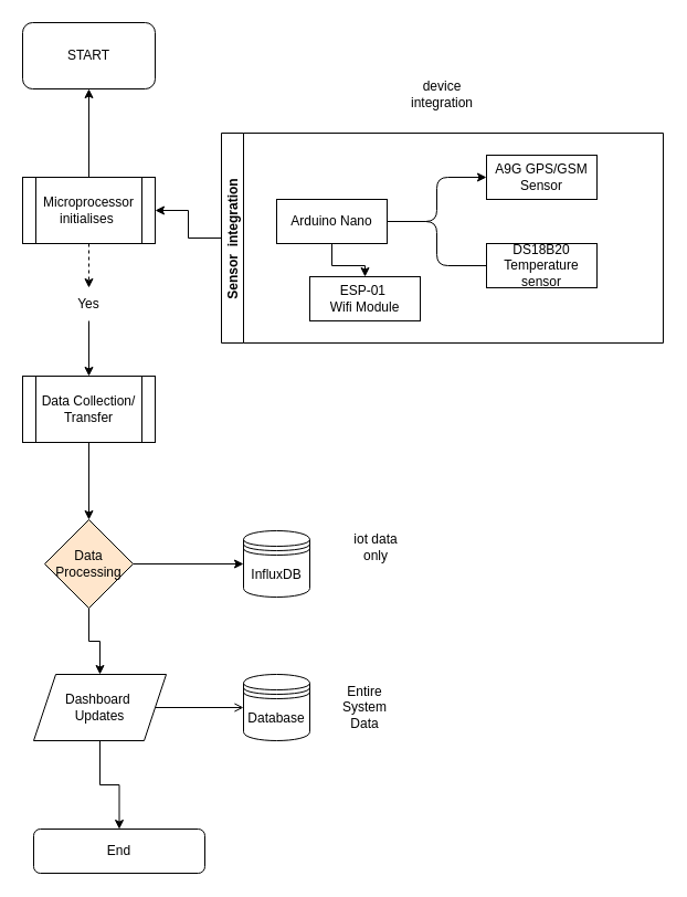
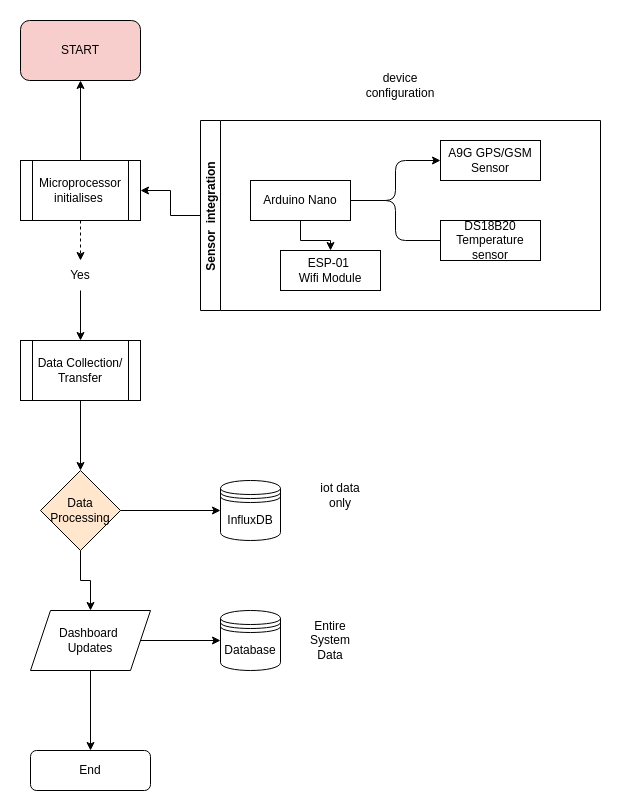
  <mxCell id="0" />
  <mxCell id="1" parent="0" />
- <mxCell id="2" value="START" style="rounded=1;whiteSpace=wrap;html=1;" vertex="1" parent="1"><mxGeometry x="20" y="20" width="120" height="60" as="geometry" /></mxCell>
- <mxCell id="3" value="device integration" style="text;html=1;align=center;verticalAlign=middle;whiteSpace=wrap;rounded=0;" vertex="1" parent="1"><mxGeometry x="370" y="70" width="60" height="30" as="geometry" /></mxCell>
+ <mxCell id="2" value="START" style="rounded=1;whiteSpace=wrap;html=1;fillColor=#f8cecc;" vertex="1" parent="1"><mxGeometry x="20" y="20" width="120" height="60" as="geometry" /></mxCell>
+ <mxCell id="3" value="device configuration" style="text;html=1;align=center;verticalAlign=middle;whiteSpace=wrap;rounded=0;" vertex="1" parent="1"><mxGeometry x="370" y="70" width="60" height="30" as="geometry" /></mxCell>
  <mxCell id="4" value="" style="edgeStyle=orthogonalEdgeStyle;rounded=0;orthogonalLoop=1;jettySize=auto;html=1;" edge="1" parent="1" source="6" target="2"><mxGeometry relative="1" as="geometry" /></mxCell>
  <mxCell id="5" value="" style="edgeStyle=orthogonalEdgeStyle;rounded=0;orthogonalLoop=1;jettySize=auto;html=1;entryX=0.5;entryY=0;entryDx=0;entryDy=0;" edge="1" parent="1" source="17" target="19"><mxGeometry relative="1" as="geometry"><mxPoint x="80" y="330" as="targetPoint" /></mxGeometry></mxCell>
  <mxCell id="6" value="Microprocessor initialises&amp;nbsp;" style="shape=process;whiteSpace=wrap;html=1;backgroundOutline=1;" vertex="1" parent="1"><mxGeometry x="20" y="160" width="120" height="60" as="geometry" /></mxCell>
  <mxCell id="7" value="" style="edgeStyle=orthogonalEdgeStyle;rounded=0;orthogonalLoop=1;jettySize=auto;html=1;" edge="1" parent="1" source="8" target="6"><mxGeometry relative="1" as="geometry" /></mxCell>
  <mxCell id="8" value="Sensor  integration" style="swimlane;startSize=20;horizontal=0;childLayout=treeLayout;horizontalTree=1;sortEdges=1;resizable=0;containerType=tree;fontSize=12;" vertex="1" parent="1"><mxGeometry x="200" y="120" width="400" height="190" as="geometry" /></mxCell>
  <mxCell id="9" value="Arduino Nano" style="whiteSpace=wrap;html=1;" vertex="1" parent="8"><mxGeometry x="50" y="60" width="100" height="40" as="geometry" /></mxCell>
  <mxCell id="10" value="A9G GPS/GSM Sensor" style="whiteSpace=wrap;html=1;" vertex="1" parent="8"><mxGeometry x="240" y="20" width="100" height="40" as="geometry" /></mxCell>
  <mxCell id="11" value="" style="edgeStyle=elbowEdgeStyle;elbow=horizontal;html=1;rounded=1;curved=0;sourcePerimeterSpacing=0;targetPerimeterSpacing=0;startSize=6;endSize=6;" edge="1" parent="8" source="9" target="10"><mxGeometry relative="1" as="geometry" /></mxCell>
  <mxCell id="12" value="DS18B20 Temperature sensor" style="whiteSpace=wrap;html=1;" vertex="1" parent="8"><mxGeometry x="240" y="100" width="100" height="40" as="geometry" /></mxCell>
  <mxCell id="13" value="" style="edgeStyle=elbowEdgeStyle;elbow=horizontal;html=1;rounded=1;curved=0;sourcePerimeterSpacing=0;targetPerimeterSpacing=0;startSize=6;endSize=6;endArrow=none;" edge="1" parent="8" source="9" target="12"><mxGeometry relative="1" as="geometry" /></mxCell>
  <mxCell id="14" value="" style="edgeStyle=orthogonalEdgeStyle;rounded=0;orthogonalLoop=1;jettySize=auto;html=1;" edge="1" source="9" target="15" parent="8"><mxGeometry relative="1" as="geometry" /></mxCell>
  <mxCell id="15" value="ESP-01&amp;nbsp;&lt;div&gt;Wifi Module&lt;/div&gt;" style="whiteSpace=wrap;html=1;" vertex="1" parent="8"><mxGeometry x="80" y="130" width="100" height="40" as="geometry" /></mxCell>
  <mxCell id="16" value="" style="edgeStyle=orthogonalEdgeStyle;rounded=0;orthogonalLoop=1;jettySize=auto;html=1;dashed=1;" edge="1" parent="1" source="6" target="17"><mxGeometry relative="1" as="geometry"><mxPoint x="80" y="220" as="sourcePoint" /><mxPoint x="80" y="330" as="targetPoint" /></mxGeometry></mxCell>
  <mxCell id="17" value="Yes" style="text;html=1;align=center;verticalAlign=middle;whiteSpace=wrap;rounded=0;" vertex="1" parent="1"><mxGeometry x="50" y="260" width="60" height="30" as="geometry" /></mxCell>
  <mxCell id="18" value="" style="edgeStyle=orthogonalEdgeStyle;rounded=0;orthogonalLoop=1;jettySize=auto;html=1;" edge="1" parent="1" source="19" target="22"><mxGeometry relative="1" as="geometry" /></mxCell>
  <mxCell id="19" value="Data Collection/&lt;div&gt;Transfer&lt;/div&gt;" style="shape=process;whiteSpace=wrap;html=1;backgroundOutline=1;" vertex="1" parent="1"><mxGeometry x="20" y="340" width="120" height="60" as="geometry" /></mxCell>
  <mxCell id="20" value="" style="edgeStyle=orthogonalEdgeStyle;rounded=0;orthogonalLoop=1;jettySize=auto;html=1;entryX=0;entryY=0.5;entryDx=0;entryDy=0;" edge="1" parent="1" source="22" target="26"><mxGeometry relative="1" as="geometry"><mxPoint x="200" y="510" as="targetPoint" /></mxGeometry></mxCell>
  <mxCell id="21" value="" style="edgeStyle=orthogonalEdgeStyle;rounded=0;orthogonalLoop=1;jettySize=auto;html=1;" edge="1" parent="1" source="22" target="25"><mxGeometry relative="1" as="geometry" /></mxCell>
  <mxCell id="22" value="Data Processing" style="rhombus;whiteSpace=wrap;html=1;fillColor=#ffe6cc;" vertex="1" parent="1"><mxGeometry x="40" y="470" width="80" height="80" as="geometry" /></mxCell>
  <mxCell id="23" value="" style="edgeStyle=orthogonalEdgeStyle;rounded=0;orthogonalLoop=1;jettySize=auto;html=1;" edge="1" parent="1" source="25" target="27"><mxGeometry relative="1" as="geometry" /></mxCell>
- <mxCell id="24" value="" style="edgeStyle=orthogonalEdgeStyle;rounded=0;orthogonalLoop=1;jettySize=auto;html=1;endArrow=open;" edge="1" parent="1" source="25" target="28"><mxGeometry relative="1" as="geometry" /></mxCell>
+ <mxCell id="24" value="" style="edgeStyle=orthogonalEdgeStyle;rounded=0;orthogonalLoop=1;jettySize=auto;html=1;" edge="1" parent="1" source="25" target="28"><mxGeometry relative="1" as="geometry" /></mxCell>
  <mxCell id="25" value="Dashboard&amp;nbsp;&lt;div&gt;Updates&lt;/div&gt;" style="shape=parallelogram;perimeter=parallelogramPerimeter;whiteSpace=wrap;html=1;fixedSize=1;" vertex="1" parent="1"><mxGeometry x="30" y="610" width="120" height="60" as="geometry" /></mxCell>
  <mxCell id="26" value="InfluxDB" style="shape=datastore;whiteSpace=wrap;html=1;" vertex="1" parent="1"><mxGeometry x="220" y="480" width="60" height="60" as="geometry" /></mxCell>
- <mxCell id="27" value="End" style="rounded=1;whiteSpace=wrap;html=1;" vertex="1" parent="1"><mxGeometry x="30" y="750" width="155" height="40" as="geometry" /></mxCell>
+ <mxCell id="27" value="End" style="rounded=1;whiteSpace=wrap;html=1;" vertex="1" parent="1"><mxGeometry x="30" y="750" width="120" height="40" as="geometry" /></mxCell>
  <mxCell id="28" value="Database" style="shape=datastore;whiteSpace=wrap;html=1;" vertex="1" parent="1"><mxGeometry x="220" y="610" width="60" height="60" as="geometry" /></mxCell>
  <mxCell id="29" value="iot data only" style="text;html=1;align=center;verticalAlign=middle;whiteSpace=wrap;rounded=0;" vertex="1" parent="1"><mxGeometry x="310" y="480" width="60" height="30" as="geometry" /></mxCell>
  <mxCell id="30" value="Entire System Data" style="text;html=1;align=center;verticalAlign=middle;whiteSpace=wrap;rounded=0;" vertex="1" parent="1"><mxGeometry x="300" y="625" width="60" height="30" as="geometry" /></mxCell>
